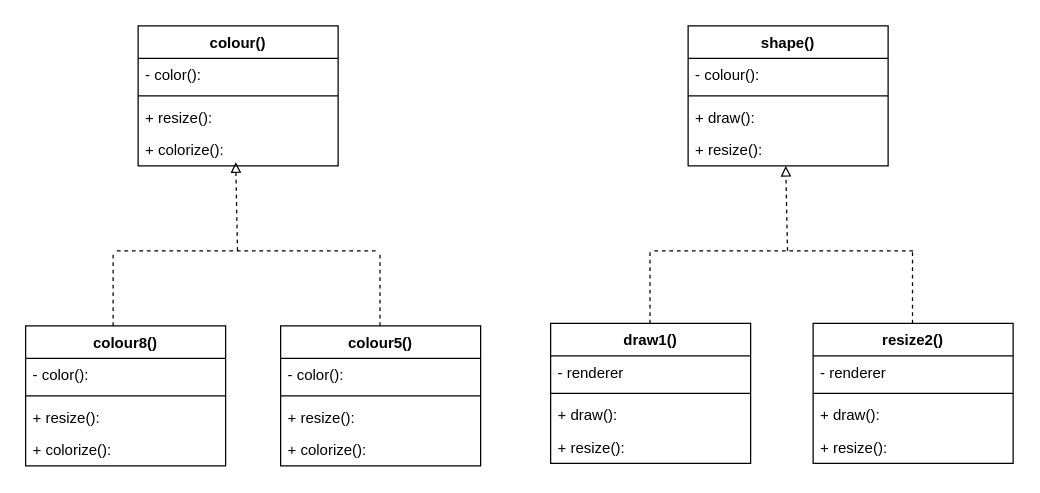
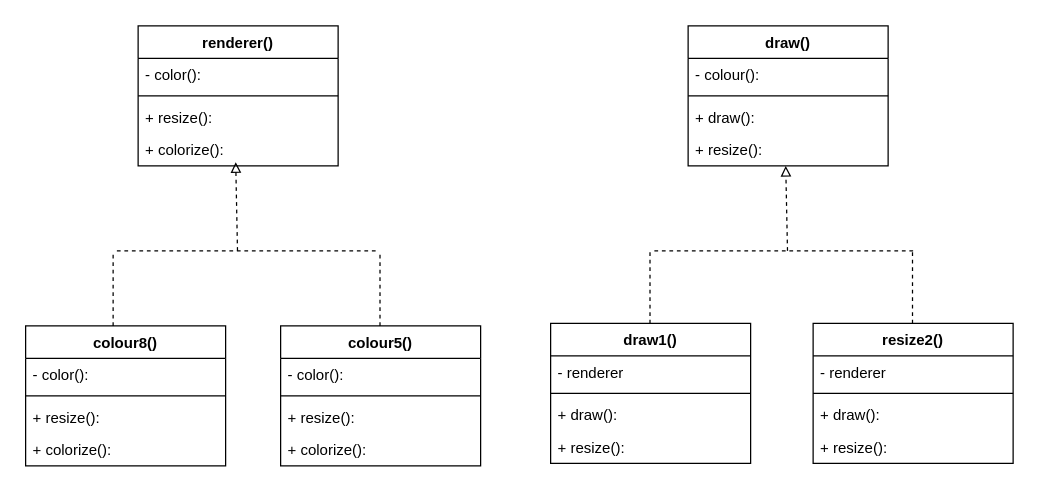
  <mxCell id="0" />
  <mxCell id="1" parent="0" />
- <mxCell id="2" value="shape()" style="swimlane;fontStyle=1;align=center;verticalAlign=top;childLayout=stackLayout;horizontal=1;startSize=26;horizontalStack=0;resizeParent=1;resizeParentMax=0;resizeLast=0;collapsible=1;marginBottom=0;whiteSpace=wrap;html=1;" vertex="1" parent="1"><mxGeometry x="550" y="20" width="160" height="112" as="geometry" /></mxCell>
+ <mxCell id="2" value="draw()" style="swimlane;fontStyle=1;align=center;verticalAlign=top;childLayout=stackLayout;horizontal=1;startSize=26;horizontalStack=0;resizeParent=1;resizeParentMax=0;resizeLast=0;collapsible=1;marginBottom=0;whiteSpace=wrap;html=1;" vertex="1" parent="1"><mxGeometry x="550" y="20" width="160" height="112" as="geometry" /></mxCell>
  <mxCell id="3" value="- colour():" style="text;strokeColor=none;fillColor=none;align=left;verticalAlign=top;spacingLeft=4;spacingRight=4;overflow=hidden;rotatable=0;points=[[0,0.5],[1,0.5]];portConstraint=eastwest;whiteSpace=wrap;html=1;" vertex="1" parent="2"><mxGeometry y="26" width="160" height="26" as="geometry" /></mxCell>
  <mxCell id="4" value="" style="line;strokeWidth=1;fillColor=none;align=left;verticalAlign=middle;spacingTop=-1;spacingLeft=3;spacingRight=3;rotatable=0;labelPosition=right;points=[];portConstraint=eastwest;strokeColor=inherit;" vertex="1" parent="2"><mxGeometry y="52" width="160" height="8" as="geometry" /></mxCell>
  <mxCell id="5" value="+ draw():" style="text;strokeColor=none;fillColor=none;align=left;verticalAlign=top;spacingLeft=4;spacingRight=4;overflow=hidden;rotatable=0;points=[[0,0.5],[1,0.5]];portConstraint=eastwest;whiteSpace=wrap;html=1;" vertex="1" parent="2"><mxGeometry y="60" width="160" height="26" as="geometry" /></mxCell>
  <mxCell id="6" value="+ resize():" style="text;strokeColor=none;fillColor=none;align=left;verticalAlign=top;spacingLeft=4;spacingRight=4;overflow=hidden;rotatable=0;points=[[0,0.5],[1,0.5]];portConstraint=eastwest;whiteSpace=wrap;html=1;" vertex="1" parent="2"><mxGeometry y="86" width="160" height="26" as="geometry" /></mxCell>
- <mxCell id="7" value="colour()" style="swimlane;fontStyle=1;align=center;verticalAlign=top;childLayout=stackLayout;horizontal=1;startSize=26;horizontalStack=0;resizeParent=1;resizeParentMax=0;resizeLast=0;collapsible=1;marginBottom=0;whiteSpace=wrap;html=1;" vertex="1" parent="1"><mxGeometry x="110" y="20" width="160" height="112" as="geometry" /></mxCell>
+ <mxCell id="7" value="renderer()" style="swimlane;fontStyle=1;align=center;verticalAlign=top;childLayout=stackLayout;horizontal=1;startSize=26;horizontalStack=0;resizeParent=1;resizeParentMax=0;resizeLast=0;collapsible=1;marginBottom=0;whiteSpace=wrap;html=1;" vertex="1" parent="1"><mxGeometry x="110" y="20" width="160" height="112" as="geometry" /></mxCell>
  <mxCell id="8" value="- color():" style="text;strokeColor=none;fillColor=none;align=left;verticalAlign=top;spacingLeft=4;spacingRight=4;overflow=hidden;rotatable=0;points=[[0,0.5],[1,0.5]];portConstraint=eastwest;whiteSpace=wrap;html=1;" vertex="1" parent="7"><mxGeometry y="26" width="160" height="26" as="geometry" /></mxCell>
  <mxCell id="9" value="" style="line;strokeWidth=1;fillColor=none;align=left;verticalAlign=middle;spacingTop=-1;spacingLeft=3;spacingRight=3;rotatable=0;labelPosition=right;points=[];portConstraint=eastwest;strokeColor=inherit;" vertex="1" parent="7"><mxGeometry y="52" width="160" height="8" as="geometry" /></mxCell>
  <mxCell id="10" value="+ resize():" style="text;strokeColor=none;fillColor=none;align=left;verticalAlign=top;spacingLeft=4;spacingRight=4;overflow=hidden;rotatable=0;points=[[0,0.5],[1,0.5]];portConstraint=eastwest;whiteSpace=wrap;html=1;" vertex="1" parent="7"><mxGeometry y="60" width="160" height="26" as="geometry" /></mxCell>
  <mxCell id="11" value="+ colorize():" style="text;strokeColor=none;fillColor=none;align=left;verticalAlign=top;spacingLeft=4;spacingRight=4;overflow=hidden;rotatable=0;points=[[0,0.5],[1,0.5]];portConstraint=eastwest;whiteSpace=wrap;html=1;" vertex="1" parent="7"><mxGeometry y="86" width="160" height="26" as="geometry" /></mxCell>
  <mxCell id="12" value="colour8()" style="swimlane;fontStyle=1;align=center;verticalAlign=top;childLayout=stackLayout;horizontal=1;startSize=26;horizontalStack=0;resizeParent=1;resizeParentMax=0;resizeLast=0;collapsible=1;marginBottom=0;whiteSpace=wrap;html=1;" vertex="1" parent="1"><mxGeometry x="20" y="260" width="160" height="112" as="geometry" /></mxCell>
  <mxCell id="13" value="- color():" style="text;strokeColor=none;fillColor=none;align=left;verticalAlign=top;spacingLeft=4;spacingRight=4;overflow=hidden;rotatable=0;points=[[0,0.5],[1,0.5]];portConstraint=eastwest;whiteSpace=wrap;html=1;" vertex="1" parent="12"><mxGeometry y="26" width="160" height="26" as="geometry" /></mxCell>
  <mxCell id="14" value="" style="line;strokeWidth=1;fillColor=none;align=left;verticalAlign=middle;spacingTop=-1;spacingLeft=3;spacingRight=3;rotatable=0;labelPosition=right;points=[];portConstraint=eastwest;strokeColor=inherit;" vertex="1" parent="12"><mxGeometry y="52" width="160" height="8" as="geometry" /></mxCell>
  <mxCell id="15" value="+ resize():" style="text;strokeColor=none;fillColor=none;align=left;verticalAlign=top;spacingLeft=4;spacingRight=4;overflow=hidden;rotatable=0;points=[[0,0.5],[1,0.5]];portConstraint=eastwest;whiteSpace=wrap;html=1;" vertex="1" parent="12"><mxGeometry y="60" width="160" height="26" as="geometry" /></mxCell>
  <mxCell id="16" value="+ colorize():" style="text;strokeColor=none;fillColor=none;align=left;verticalAlign=top;spacingLeft=4;spacingRight=4;overflow=hidden;rotatable=0;points=[[0,0.5],[1,0.5]];portConstraint=eastwest;whiteSpace=wrap;html=1;" vertex="1" parent="12"><mxGeometry y="86" width="160" height="26" as="geometry" /></mxCell>
  <mxCell id="17" value="draw1()" style="swimlane;fontStyle=1;align=center;verticalAlign=top;childLayout=stackLayout;horizontal=1;startSize=26;horizontalStack=0;resizeParent=1;resizeParentMax=0;resizeLast=0;collapsible=1;marginBottom=0;whiteSpace=wrap;html=1;" vertex="1" parent="1"><mxGeometry x="440" y="258" width="160" height="112" as="geometry" /></mxCell>
  <mxCell id="18" value="- renderer" style="text;strokeColor=none;fillColor=none;align=left;verticalAlign=top;spacingLeft=4;spacingRight=4;overflow=hidden;rotatable=0;points=[[0,0.5],[1,0.5]];portConstraint=eastwest;whiteSpace=wrap;html=1;" vertex="1" parent="17"><mxGeometry y="26" width="160" height="26" as="geometry" /></mxCell>
  <mxCell id="19" value="" style="line;strokeWidth=1;fillColor=none;align=left;verticalAlign=middle;spacingTop=-1;spacingLeft=3;spacingRight=3;rotatable=0;labelPosition=right;points=[];portConstraint=eastwest;strokeColor=inherit;" vertex="1" parent="17"><mxGeometry y="52" width="160" height="8" as="geometry" /></mxCell>
  <mxCell id="20" value="+ draw():" style="text;strokeColor=none;fillColor=none;align=left;verticalAlign=top;spacingLeft=4;spacingRight=4;overflow=hidden;rotatable=0;points=[[0,0.5],[1,0.5]];portConstraint=eastwest;whiteSpace=wrap;html=1;" vertex="1" parent="17"><mxGeometry y="60" width="160" height="26" as="geometry" /></mxCell>
  <mxCell id="21" value="+ resize():" style="text;strokeColor=none;fillColor=none;align=left;verticalAlign=top;spacingLeft=4;spacingRight=4;overflow=hidden;rotatable=0;points=[[0,0.5],[1,0.5]];portConstraint=eastwest;whiteSpace=wrap;html=1;" vertex="1" parent="17"><mxGeometry y="86" width="160" height="26" as="geometry" /></mxCell>
  <mxCell id="22" value="colour5()" style="swimlane;fontStyle=1;align=center;verticalAlign=top;childLayout=stackLayout;horizontal=1;startSize=26;horizontalStack=0;resizeParent=1;resizeParentMax=0;resizeLast=0;collapsible=1;marginBottom=0;whiteSpace=wrap;html=1;" vertex="1" parent="1"><mxGeometry x="224" y="260" width="160" height="112" as="geometry" /></mxCell>
  <mxCell id="23" value="- color():" style="text;strokeColor=none;fillColor=none;align=left;verticalAlign=top;spacingLeft=4;spacingRight=4;overflow=hidden;rotatable=0;points=[[0,0.5],[1,0.5]];portConstraint=eastwest;whiteSpace=wrap;html=1;" vertex="1" parent="22"><mxGeometry y="26" width="160" height="26" as="geometry" /></mxCell>
  <mxCell id="24" value="" style="line;strokeWidth=1;fillColor=none;align=left;verticalAlign=middle;spacingTop=-1;spacingLeft=3;spacingRight=3;rotatable=0;labelPosition=right;points=[];portConstraint=eastwest;strokeColor=inherit;" vertex="1" parent="22"><mxGeometry y="52" width="160" height="8" as="geometry" /></mxCell>
  <mxCell id="25" value="+ resize():" style="text;strokeColor=none;fillColor=none;align=left;verticalAlign=top;spacingLeft=4;spacingRight=4;overflow=hidden;rotatable=0;points=[[0,0.5],[1,0.5]];portConstraint=eastwest;whiteSpace=wrap;html=1;" vertex="1" parent="22"><mxGeometry y="60" width="160" height="26" as="geometry" /></mxCell>
  <mxCell id="26" value="+ colorize():" style="text;strokeColor=none;fillColor=none;align=left;verticalAlign=top;spacingLeft=4;spacingRight=4;overflow=hidden;rotatable=0;points=[[0,0.5],[1,0.5]];portConstraint=eastwest;whiteSpace=wrap;html=1;" vertex="1" parent="22"><mxGeometry y="86" width="160" height="26" as="geometry" /></mxCell>
  <mxCell id="27" value="resize2()" style="swimlane;fontStyle=1;align=center;verticalAlign=top;childLayout=stackLayout;horizontal=1;startSize=26;horizontalStack=0;resizeParent=1;resizeParentMax=0;resizeLast=0;collapsible=1;marginBottom=0;whiteSpace=wrap;html=1;" vertex="1" parent="1"><mxGeometry x="650" y="258" width="160" height="112" as="geometry" /></mxCell>
  <mxCell id="28" value="- renderer" style="text;strokeColor=none;fillColor=none;align=left;verticalAlign=top;spacingLeft=4;spacingRight=4;overflow=hidden;rotatable=0;points=[[0,0.5],[1,0.5]];portConstraint=eastwest;whiteSpace=wrap;html=1;" vertex="1" parent="27"><mxGeometry y="26" width="160" height="26" as="geometry" /></mxCell>
  <mxCell id="29" value="" style="line;strokeWidth=1;fillColor=none;align=left;verticalAlign=middle;spacingTop=-1;spacingLeft=3;spacingRight=3;rotatable=0;labelPosition=right;points=[];portConstraint=eastwest;strokeColor=inherit;" vertex="1" parent="27"><mxGeometry y="52" width="160" height="8" as="geometry" /></mxCell>
  <mxCell id="30" value="+ draw():" style="text;strokeColor=none;fillColor=none;align=left;verticalAlign=top;spacingLeft=4;spacingRight=4;overflow=hidden;rotatable=0;points=[[0,0.5],[1,0.5]];portConstraint=eastwest;whiteSpace=wrap;html=1;" vertex="1" parent="27"><mxGeometry y="60" width="160" height="26" as="geometry" /></mxCell>
  <mxCell id="31" value="+ resize():" style="text;strokeColor=none;fillColor=none;align=left;verticalAlign=top;spacingLeft=4;spacingRight=4;overflow=hidden;rotatable=0;points=[[0,0.5],[1,0.5]];portConstraint=eastwest;whiteSpace=wrap;html=1;" vertex="1" parent="27"><mxGeometry y="86" width="160" height="26" as="geometry" /></mxCell>
  <mxCell id="32" value="" style="endArrow=none;dashed=1;html=1;rounded=0;" edge="1" parent="1"><mxGeometry width="50" height="50" relative="1" as="geometry"><mxPoint x="90" y="260" as="sourcePoint" /><mxPoint x="90" y="200" as="targetPoint" /></mxGeometry></mxCell>
  <mxCell id="33" value="" style="endArrow=none;dashed=1;html=1;rounded=0;" edge="1" parent="1"><mxGeometry width="50" height="50" relative="1" as="geometry"><mxPoint x="303.5" y="260" as="sourcePoint" /><mxPoint x="303.5" y="200" as="targetPoint" /></mxGeometry></mxCell>
  <mxCell id="34" value="" style="endArrow=none;dashed=1;html=1;rounded=0;" edge="1" parent="1"><mxGeometry width="50" height="50" relative="1" as="geometry"><mxPoint x="519.5" y="258" as="sourcePoint" /><mxPoint x="519.5" y="198" as="targetPoint" /></mxGeometry></mxCell>
  <mxCell id="35" value="" style="endArrow=none;dashed=1;html=1;rounded=0;" edge="1" parent="1"><mxGeometry width="50" height="50" relative="1" as="geometry"><mxPoint x="729.5" y="258" as="sourcePoint" /><mxPoint x="729.5" y="198" as="targetPoint" /></mxGeometry></mxCell>
  <mxCell id="36" value="" style="endArrow=none;dashed=1;html=1;rounded=0;" edge="1" parent="1"><mxGeometry width="50" height="50" relative="1" as="geometry"><mxPoint x="300" y="200" as="sourcePoint" /><mxPoint x="90" y="200" as="targetPoint" /></mxGeometry></mxCell>
  <mxCell id="37" value="" style="endArrow=none;dashed=1;html=1;rounded=0;" edge="1" parent="1"><mxGeometry width="50" height="50" relative="1" as="geometry"><mxPoint x="730" y="200" as="sourcePoint" /><mxPoint x="520" y="200" as="targetPoint" /></mxGeometry></mxCell>
  <mxCell id="38" value="" style="endArrow=block;dashed=1;html=1;rounded=0;entryX=0.488;entryY=0.885;entryDx=0;entryDy=0;entryPerimeter=0;endFill=0;" edge="1" parent="1" target="11"><mxGeometry width="50" height="50" relative="1" as="geometry"><mxPoint x="189.5" y="200" as="sourcePoint" /><mxPoint x="189.5" y="140" as="targetPoint" /></mxGeometry></mxCell>
  <mxCell id="39" value="" style="endArrow=block;dashed=1;html=1;rounded=0;entryX=0.488;entryY=1;entryDx=0;entryDy=0;entryPerimeter=0;endFill=0;" edge="1" parent="1" target="6"><mxGeometry width="50" height="50" relative="1" as="geometry"><mxPoint x="629.5" y="200" as="sourcePoint" /><mxPoint x="629.5" y="140" as="targetPoint" /></mxGeometry></mxCell>
